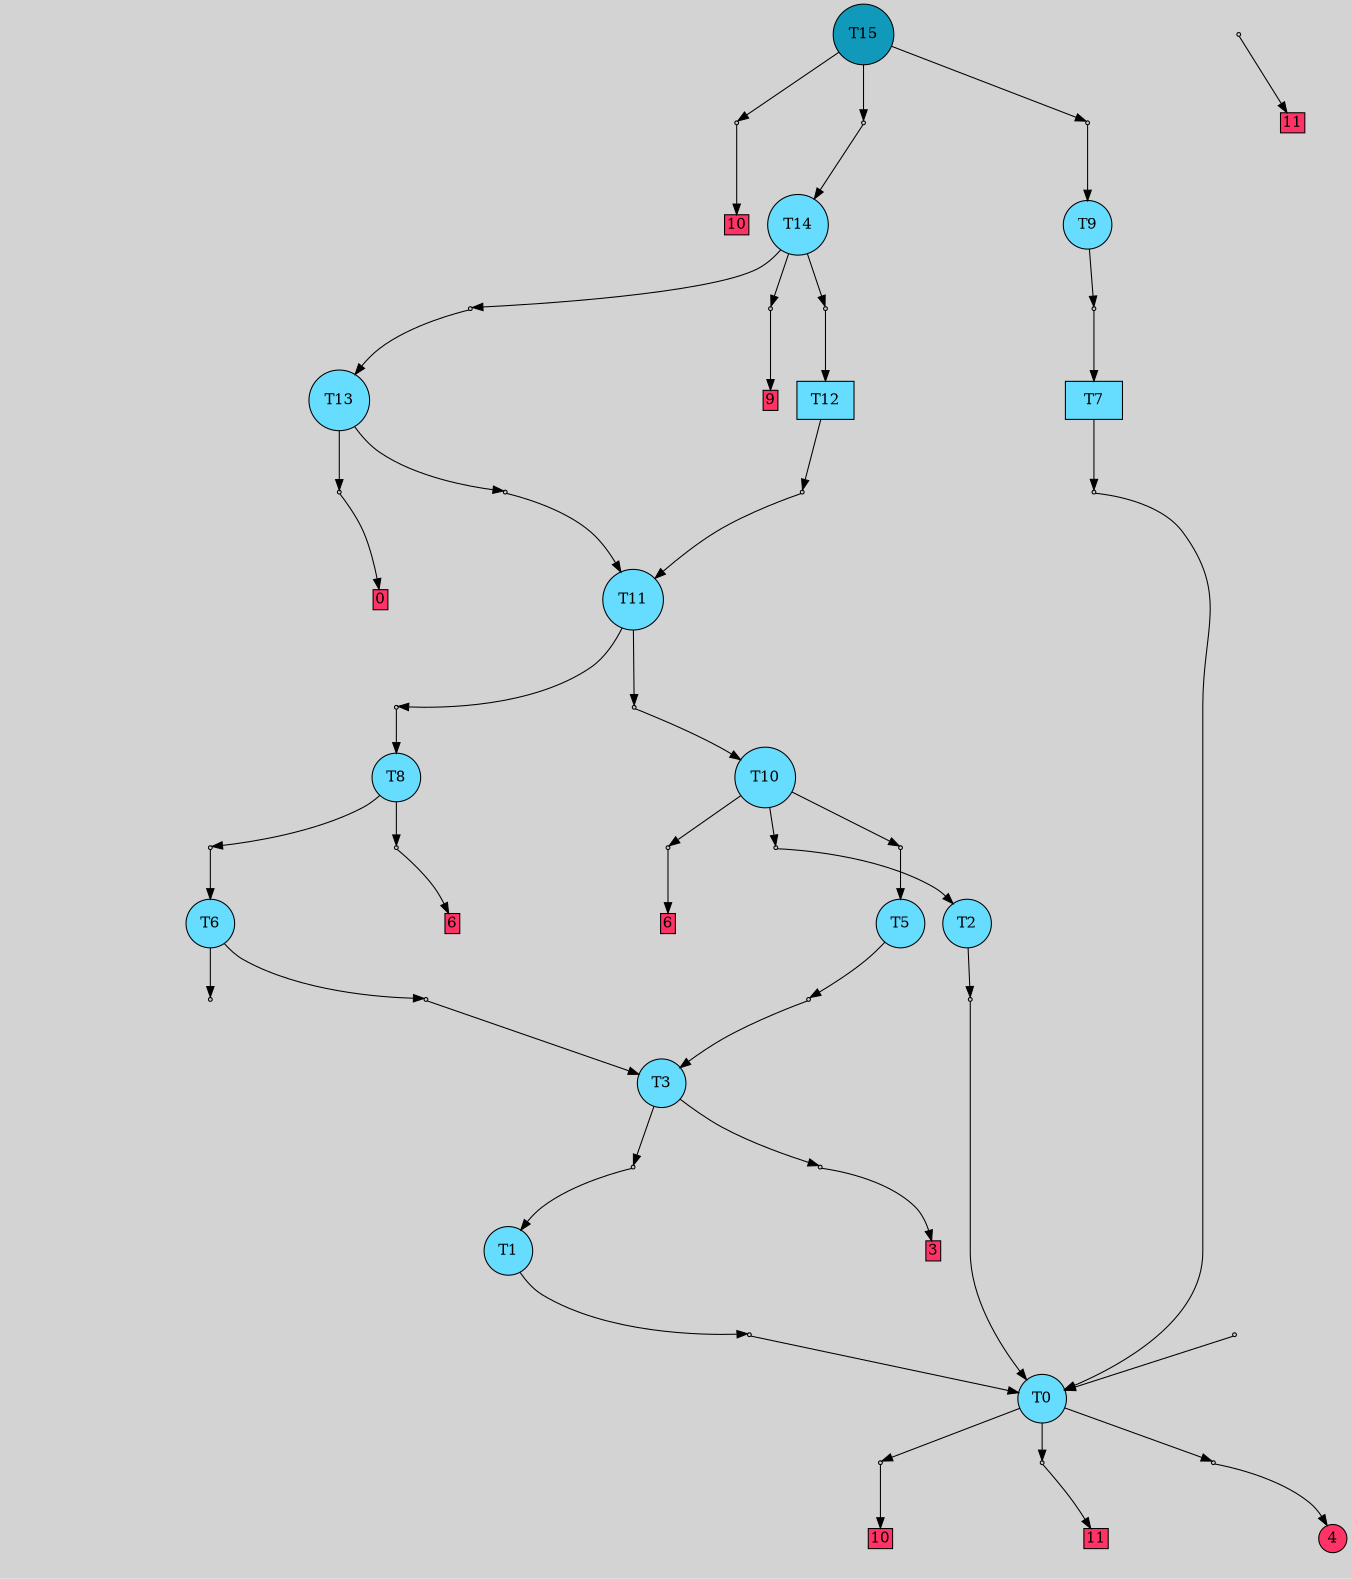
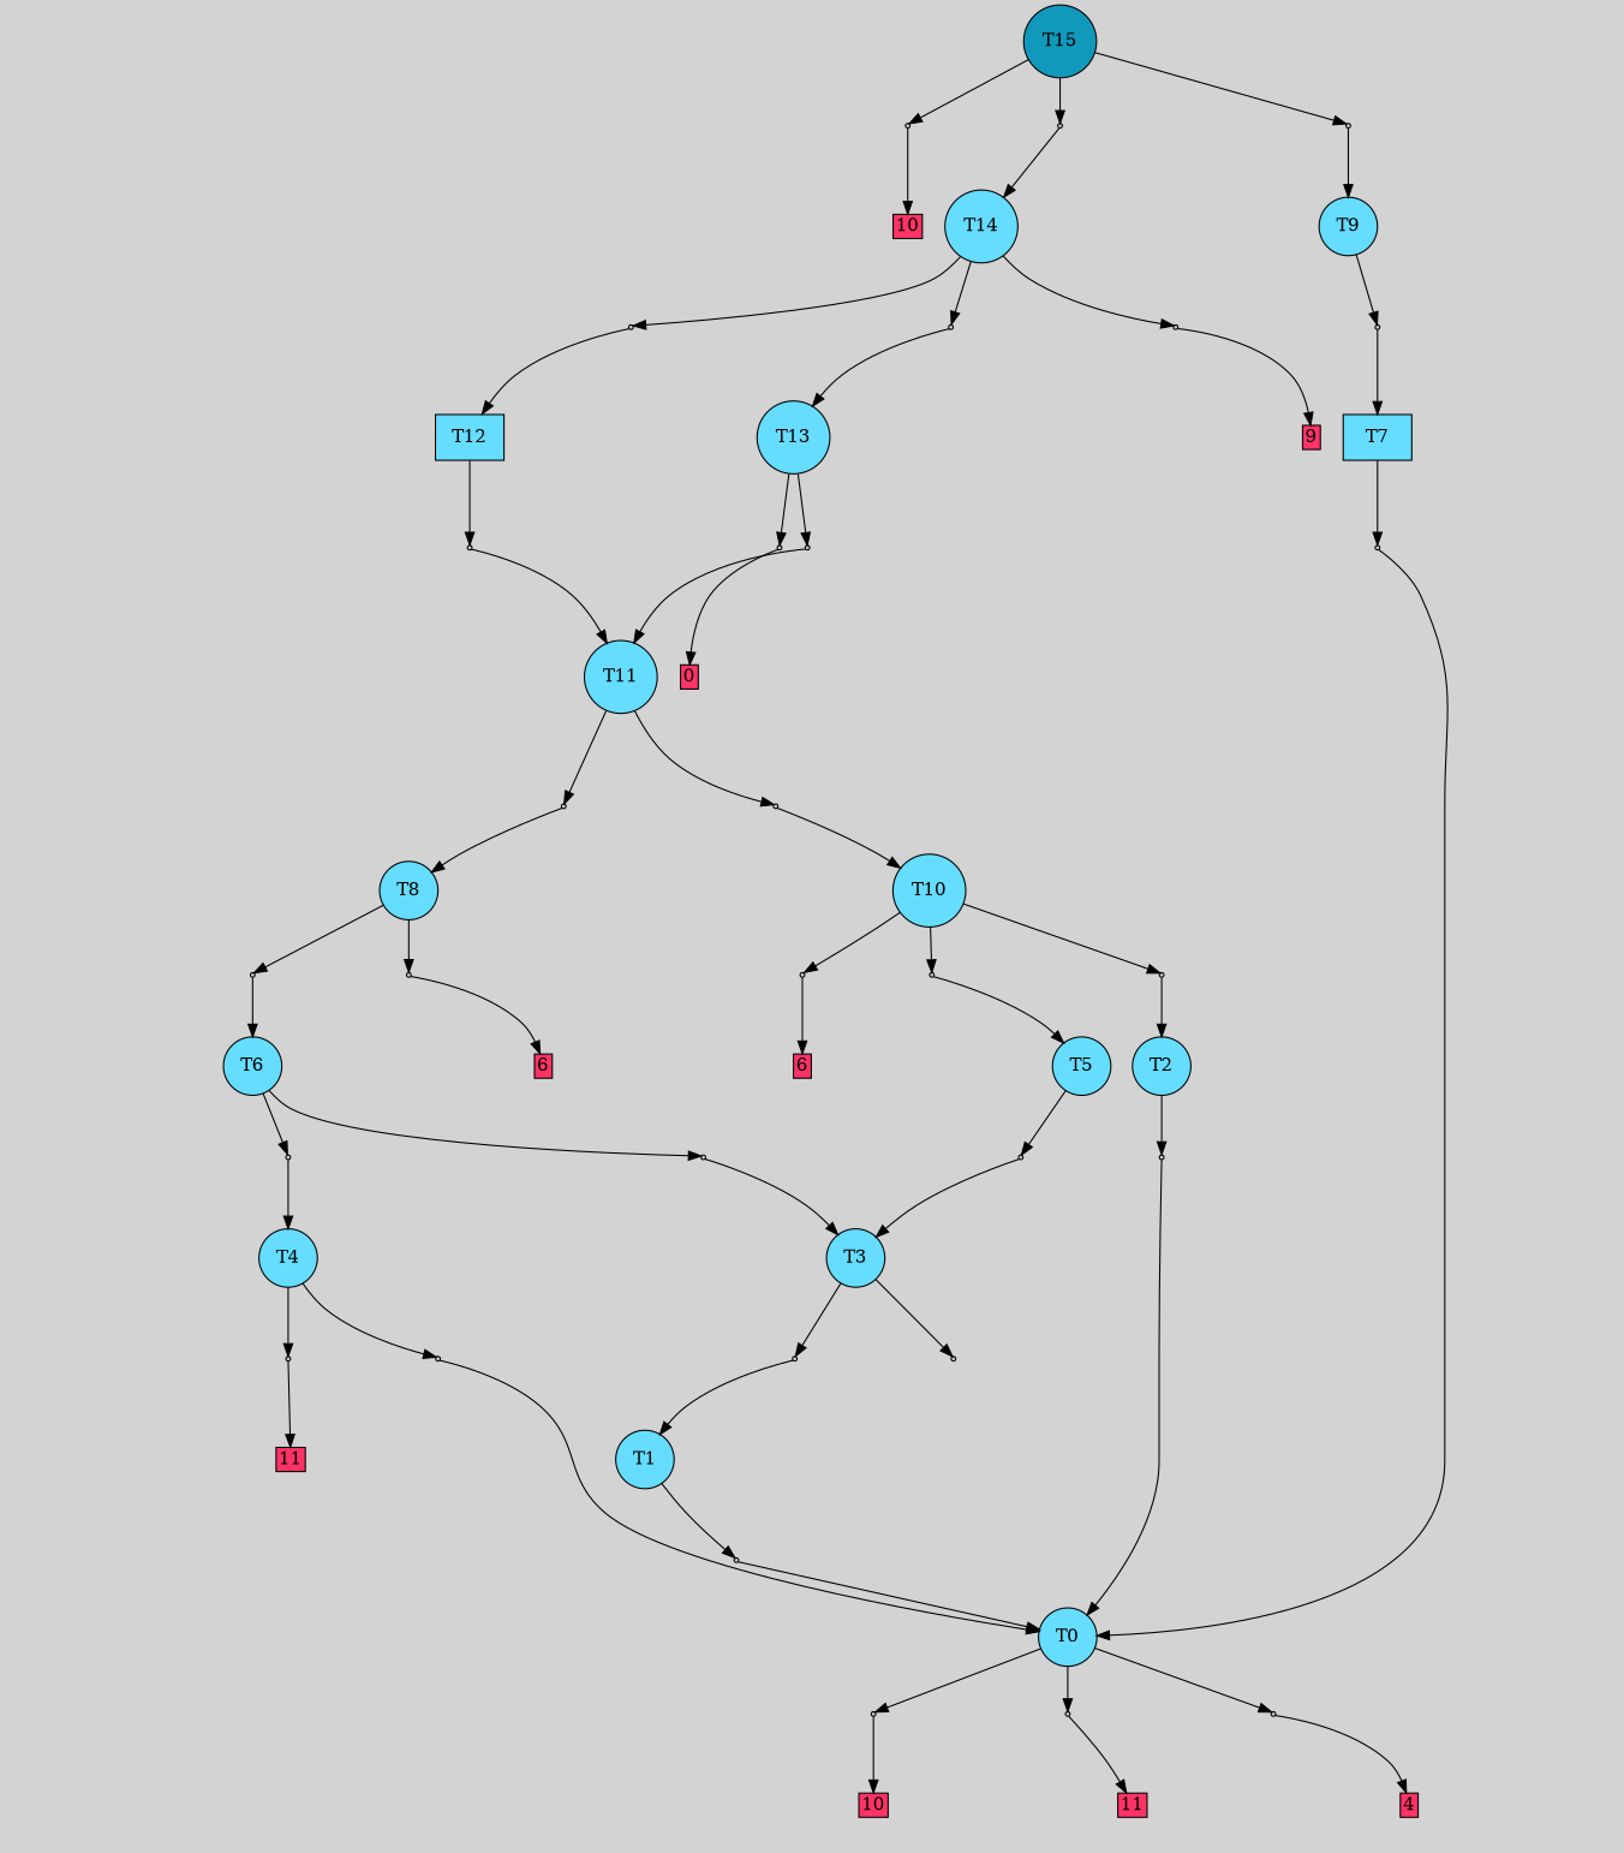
  digraph {
    bgcolor=lightgray
    node [shape=box style=filled]
    T15 [fillcolor="#1199bb" shape=circle]
    P27 [fillcolor="#cccccc" shape=point]
    P28 [fillcolor="#cccccc" shape=point]
    P29 [fillcolor="#cccccc" shape=point]
    T0 [fillcolor="#66ddff" shape=circle]
    P0 [fillcolor="#cccccc" shape=point]
    P1 [fillcolor="#cccccc" shape=point]
    P2 [fillcolor="#cccccc" shape=point]
    n9 [label="7|3&1|758#0|212&#92;n1|3&0|315#1|762&#92;n2|0&1|272#0|195&#92;n" style=invis]
    n10 [fillcolor="#ff3366" height=0 label=10 margin=0.03 width=0]
    n11 [label="0|4&1|395#1|585&#92;n3|0&1|328#0|188&#92;n" style=invis]
    n12 [fillcolor="#ff3366" height=0 label=11 margin=0.03 width=0]
    n13 [label="5|1&1|1116#1|1101&#92;n0|2&0|1321#1|391&#92;n7|4&0|122#0|107&#92;n3|0&1|328#0|460&#92;n" style=invis]
-   n14 [fillcolor="#ff3366" height=0 label=4 margin=0.03 shape=circle width=0]
+   n14 [fillcolor="#ff3366" height=0 label=4 margin=0.03 width=0]
    T1 [fillcolor="#66ddff" shape=circle]
    P3 [fillcolor="#cccccc" shape=point]
    n17 [label="3|2&1|339#0|254&#92;n7|0&0|1106#0|452&#92;n" style=invis]
    T2 [fillcolor="#66ddff" shape=circle]
    P4 [fillcolor="#cccccc" shape=point]
    n20 [label="4|6&1|469#0|500&#92;n3|7&1|408#0|138&#92;n4|2&0|1263#1|82&#92;n0|0&0|1106#0|1078&#92;n" style=invis]
    T3 [fillcolor="#66ddff" shape=circle]
    P5 [fillcolor="#cccccc" shape=point]
    P6 [fillcolor="#cccccc" shape=point]
    n24 [label="3|2&1|339#0|254&#92;n7|0&0|1106#0|452&#92;n" style=invis]
    n25 [label="3|3&1|836#1|991&#92;n7|1&1|619#0|878&#92;n3|5&1|985#0|843&#92;n0|2&0|1169#0|781&#92;n7|0&0|1138#1|1204&#92;n" style=invis]
-   n26 [fillcolor="#ff3366" height=0 label=3 margin=0.03 width=0]
+   T4 [fillcolor="#66ddff" shape=circle]
    P7 [fillcolor="#cccccc" shape=point]
    P8 [fillcolor="#cccccc" shape=point]
    n30 [label="7|5&1|474#0|84&#92;n7|0&0|453#1|452&#92;n" style=invis]
    n31 [label="0|4&1|395#1|585&#92;n3|0&1|328#0|460&#92;n" style=invis]
    n32 [fillcolor="#ff3366" height=0 label=11 margin=0.03 width=0]
    T5 [fillcolor="#66ddff" shape=circle]
    P9 [fillcolor="#cccccc" shape=point]
    n35 [label="0|4&1|395#1|453&#92;n3|0&1|328#0|460&#92;n" style=invis]
    T6 [fillcolor="#66ddff" shape=circle]
    P10 [fillcolor="#cccccc" shape=point]
    P11 [fillcolor="#cccccc" shape=point]
    n39 [label="3|2&1|1290#0|551&#92;n2|5&1|1306#0|1218&#92;n4|3&0|1005#1|803&#92;n7|7&0|531#0|783&#92;n3|0&0|295#1|848&#92;n" style=invis]
    n40 [label="0|4&1|395#1|453&#92;n3|0&1|328#0|460&#92;n" style=invis]
    T7 [fillcolor="#66ddff"]
    P12 [fillcolor="#cccccc" shape=point]
    n43 [label="7|0&1|1164#1|820&#92;n" style=invis]
    T8 [fillcolor="#66ddff" shape=circle]
    P13 [fillcolor="#cccccc" shape=point]
    P14 [fillcolor="#cccccc" shape=point]
    n47 [label="7|0&1|1158#1|1197&#92;n" style=invis]
    n48 [fillcolor="#ff3366" height=0 label=6 margin=0.03 width=0]
    n49 [label="7|0&1|1164#1|820&#92;n" style=invis]
    T9 [fillcolor="#66ddff" shape=circle]
    P15 [fillcolor="#cccccc" shape=point]
    n52 [label="0|4&1|395#1|453&#92;n3|0&1|328#0|460&#92;n" style=invis]
    T10 [fillcolor="#66ddff" shape=circle]
    P16 [fillcolor="#cccccc" shape=point]
    P17 [fillcolor="#cccccc" shape=point]
    P18 [fillcolor="#cccccc" shape=point]
    n57 [label="5|4&1|407#0|976&#92;n5|2&0|228#0|979&#92;n7|0&0|1106#0|452&#92;n" style=invis]
    n58 [label="7|6&1|956#1|113&#92;n3|5&0|1294#1|525&#92;n0|2&1|938#0|261&#92;n4|0&0|1330#1|733&#92;n" style=invis]
    n59 [label="4|4&1|1194#1|699&#92;n0|4&1|630#0|1324&#92;n0|0&0|1020#1|241&#92;n" style=invis]
    n60 [fillcolor="#ff3366" height=0 label=6 margin=0.03 width=0]
    T11 [fillcolor="#66ddff" shape=circle]
    P19 [fillcolor="#cccccc" shape=point]
    P20 [fillcolor="#cccccc" shape=point]
    n64 [label="3|0&1|305#0|679&#92;n" style=invis]
    n65 [label="0|1&1|950#1|206&#92;n3|0&1|561#0|849&#92;n" style=invis]
    T12 [fillcolor="#66ddff"]
    P21 [fillcolor="#cccccc" shape=point]
    n68 [label="3|0&1|305#0|679&#92;n" style=invis]
    T13 [fillcolor="#66ddff" shape=circle]
    P22 [fillcolor="#cccccc" shape=point]
    P23 [fillcolor="#cccccc" shape=point]
    n72 [label="3|0&1|305#0|499&#92;n" style=invis]
    n73 [label="7|5&1|414#1|1114&#92;n3|1&0|1147#0|813&#92;n5|5&1|1277#1|677&#92;n7|4&1|431#1|1237&#92;n1|0&0|1089#0|141&#92;n0|3&0|988#1|805&#92;n2|1&0|403#0|928&#92;n7|0&0|169#1|1137&#92;n" style=invis]
    n74 [fillcolor="#ff3366" height=0 label=0 margin=0.03 width=0]
    T14 [fillcolor="#66ddff" shape=circle]
    P24 [fillcolor="#cccccc" shape=point]
    P25 [fillcolor="#cccccc" shape=point]
    P26 [fillcolor="#cccccc" shape=point]
    n79 [label="1|3&1|87#0|319&#92;n0|6&1|271#0|1227&#92;n6|3&0|886#1|639&#92;n0|2&1|1093#0|699&#92;n7|0&0|1138#1|1204&#92;n" style=invis]
    n80 [label="0|4&1|664#1|795&#92;n7|2&0|932#0|214&#92;n5|7&0|74#1|314&#92;n6|0&1|1129#0|599&#92;n0|7&1|607#0|567&#92;n3|0&0|551#0|824&#92;n" style=invis]
    n81 [label="6|1&1|655#1|416&#92;n3|5&1|116#0|505&#92;n3|2&0|253#1|808&#92;n0|7&1|427#1|1080&#92;n6|1&0|631#1|549&#92;n3|0&0|1074#0|1145&#92;n" style=invis]
    n82 [fillcolor="#ff3366" height=0 label=9 margin=0.03 width=0]
    n83 [label="4|5&1|316#1|697&#92;n5|6&0|237#1|866&#92;n3|3&1|568#0|1022&#92;n2|6&1|795#0|907&#92;n7|0&0|574#0|124&#92;n" style=invis]
    n84 [fillcolor="#ff3366" height=0 label=10 margin=0.03 width=0]
    n85 [label="7|1&1|172#1|4&#92;n1|5&1|1174#0|801&#92;n7|0&0|1157#1|398&#92;n" style=invis]
    n86 [label="7|0&1|1147#1|53&#92;n4|7&0|1064#0|600&#92;n7|1&0|759#0|589&#92;n1|5&0|585#0|528&#92;n7|0&0|829#1|608&#92;n" style=invis]
    subgraph sub_1 {
      rank=same
      T15
    }
    T15 -> P27
    T15 -> P28
    T15 -> P29
    P27 -> n83 [style=invis]
    P27 -> n84
    P28 -> T9
    P28 -> n85 [style=invis]
    P29 -> T14
    P29 -> n86 [style=invis]
    T0 -> P0
    T0 -> P1
    T0 -> P2
    P0 -> n9 [style=invis]
    P0 -> n10
    P1 -> n11 [style=invis]
    P1 -> n12
    P2 -> n13 [style=invis]
    P2 -> n14
    T1 -> P3
    P3 -> T0
    P3 -> n17 [style=invis]
    T2 -> P4
    P4 -> T0
    P4 -> n20 [style=invis]
    T3 -> P5
    T3 -> P6
    P5 -> T1
    P5 -> n24 [style=invis]
    P6 -> n25 [style=invis]
-   P6 -> n26
+   T4 -> P7
+   T4 -> P8
    P7 -> T0
    P7 -> n30 [style=invis]
    P8 -> n31 [style=invis]
    P8 -> n32
    T5 -> P9
    P9 -> T3
    P9 -> n35 [style=invis]
    T6 -> P10
    T6 -> P11
+   P10 -> T4
    P10 -> n39 [style=invis]
    P11 -> T3
    P11 -> n40 [style=invis]
    T7 -> P12
    P12 -> T0
    P12 -> n43 [style=invis]
    T8 -> P13
    T8 -> P14
    P13 -> n47 [style=invis]
    P13 -> n48
    P14 -> T6
    P14 -> n49 [style=invis]
    T9 -> P15
    P15 -> T7
    P15 -> n52 [style=invis]
    T10 -> P16
    T10 -> P17
    T10 -> P18
    P16 -> T2
    P16 -> n57 [style=invis]
    P17 -> T5
    P17 -> n58 [style=invis]
    P18 -> n59 [style=invis]
    P18 -> n60
    T11 -> P19
    T11 -> P20
    P19 -> T10
    P19 -> n64 [style=invis]
    P20 -> T8
    P20 -> n65 [style=invis]
    T12 -> P21
    P21 -> T11
    P21 -> n68 [style=invis]
    T13 -> P22
    T13 -> P23
    P22 -> T11
    P22 -> n72 [style=invis]
    P23 -> n73 [style=invis]
    P23 -> n74
    T14 -> P24
    T14 -> P25
    T14 -> P26
    P24 -> T12
    P24 -> n79 [style=invis]
    P25 -> T13
    P25 -> n80 [style=invis]
    P26 -> n81 [style=invis]
    P26 -> n82
  }
